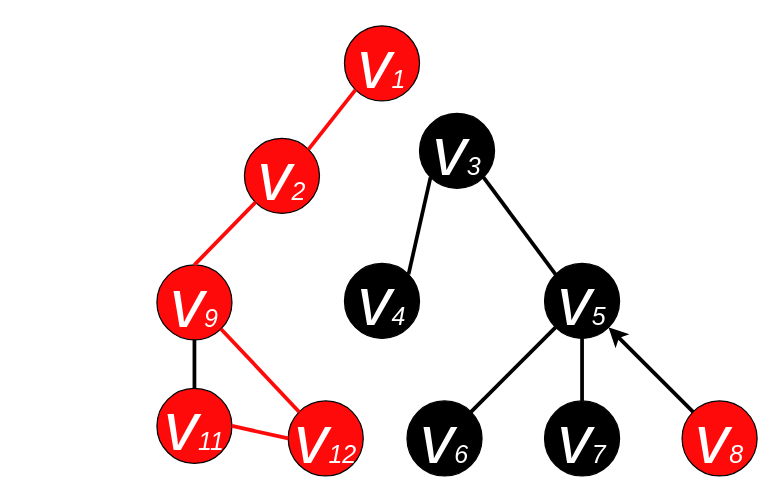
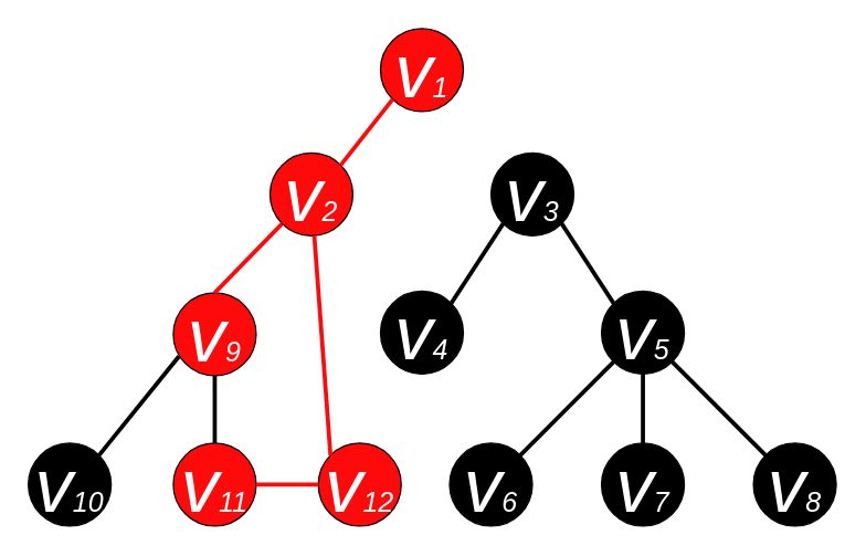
  <mxCell id="0" />
  <mxCell id="1" parent="0" />
  <mxCell id="2" value="&lt;i&gt;&lt;font color=&quot;#ffffff&quot; style=&quot;&quot;&gt;&lt;font style=&quot;font-size: 55px;&quot;&gt;v&lt;/font&gt;&lt;font style=&quot;font-size: 20px;&quot;&gt;1&lt;/font&gt;&lt;/font&gt;&lt;/i&gt;" style="ellipse;whiteSpace=wrap;html=1;aspect=fixed;fillColor=#FF0A0A;strokeColor=#000000;" parent="1" vertex="1"><mxGeometry x="275" y="20" width="60" height="60" as="geometry" /></mxCell>
  <mxCell id="3" value="&lt;i&gt;&lt;font style=&quot;&quot; color=&quot;#ffffff&quot;&gt;&lt;font style=&quot;font-size: 55px;&quot;&gt;v&lt;/font&gt;&lt;font style=&quot;font-size: 20px;&quot;&gt;2&lt;/font&gt;&lt;/font&gt;&lt;/i&gt;" style="ellipse;whiteSpace=wrap;html=1;aspect=fixed;fillColor=#FF0A0A;strokeColor=#000000;" parent="1" vertex="1"><mxGeometry x="195" y="110" width="60" height="60" as="geometry" /></mxCell>
- <mxCell id="4" value="&lt;i&gt;&lt;font style=&quot;&quot; color=&quot;#ffffff&quot;&gt;&lt;font style=&quot;font-size: 55px;&quot;&gt;v&lt;/font&gt;&lt;font style=&quot;font-size: 20px;&quot;&gt;3&lt;/font&gt;&lt;/font&gt;&lt;/i&gt;" style="ellipse;whiteSpace=wrap;html=1;aspect=fixed;fillColor=#000000;" parent="1" vertex="1"><mxGeometry x="335" y="90" width="60" height="60" as="geometry" /></mxCell>
+ <mxCell id="4" value="&lt;i&gt;&lt;font style=&quot;&quot; color=&quot;#ffffff&quot;&gt;&lt;font style=&quot;font-size: 55px;&quot;&gt;v&lt;/font&gt;&lt;font style=&quot;font-size: 20px;&quot;&gt;3&lt;/font&gt;&lt;/font&gt;&lt;/i&gt;" style="ellipse;whiteSpace=wrap;html=1;aspect=fixed;fillColor=#000000;" parent="1" vertex="1"><mxGeometry x="355" y="110" width="60" height="60" as="geometry" /></mxCell>
  <mxCell id="5" value="&lt;i&gt;&lt;font style=&quot;&quot; color=&quot;#ffffff&quot;&gt;&lt;font style=&quot;font-size: 55px;&quot;&gt;v&lt;/font&gt;&lt;font style=&quot;font-size: 20px;&quot;&gt;4&lt;/font&gt;&lt;/font&gt;&lt;/i&gt;" style="ellipse;whiteSpace=wrap;html=1;aspect=fixed;fillColor=#000000;" parent="1" vertex="1"><mxGeometry x="275" y="210" width="60" height="60" as="geometry" /></mxCell>
  <mxCell id="6" value="&lt;i&gt;&lt;font style=&quot;&quot; color=&quot;#ffffff&quot;&gt;&lt;font style=&quot;font-size: 55px;&quot;&gt;v&lt;/font&gt;&lt;font style=&quot;font-size: 20px;&quot;&gt;5&lt;/font&gt;&lt;/font&gt;&lt;/i&gt;" style="ellipse;whiteSpace=wrap;html=1;aspect=fixed;fillColor=#000000;" parent="1" vertex="1"><mxGeometry x="435" y="210" width="60" height="60" as="geometry" /></mxCell>
  <mxCell id="7" value="&lt;i&gt;&lt;font style=&quot;&quot; color=&quot;#ffffff&quot;&gt;&lt;font style=&quot;font-size: 55px;&quot;&gt;v&lt;/font&gt;&lt;font style=&quot;font-size: 20px;&quot;&gt;7&lt;/font&gt;&lt;/font&gt;&lt;/i&gt;" style="ellipse;whiteSpace=wrap;html=1;aspect=fixed;fillColor=#000000;" parent="1" vertex="1"><mxGeometry x="435" y="320" width="60" height="60" as="geometry" /></mxCell>
  <mxCell id="8" value="&lt;i&gt;&lt;font style=&quot;&quot; color=&quot;#ffffff&quot;&gt;&lt;font style=&quot;font-size: 55px;&quot;&gt;v&lt;/font&gt;&lt;font style=&quot;font-size: 20px;&quot;&gt;6&lt;/font&gt;&lt;/font&gt;&lt;/i&gt;" style="ellipse;whiteSpace=wrap;html=1;aspect=fixed;fillColor=#000000;" parent="1" vertex="1"><mxGeometry x="325" y="320" width="60" height="60" as="geometry" /></mxCell>
- <mxCell id="9" value="&lt;i&gt;&lt;font style=&quot;&quot; color=&quot;#ffffff&quot;&gt;&lt;font style=&quot;font-size: 55px;&quot;&gt;v&lt;/font&gt;&lt;font style=&quot;font-size: 20px;&quot;&gt;8&lt;/font&gt;&lt;/font&gt;&lt;/i&gt;" style="ellipse;whiteSpace=wrap;html=1;aspect=fixed;fillColor=#ff0a0a;" parent="1" vertex="1"><mxGeometry x="545" y="320" width="60" height="60" as="geometry" /></mxCell>
+ <mxCell id="9" value="&lt;i&gt;&lt;font style=&quot;&quot; color=&quot;#ffffff&quot;&gt;&lt;font style=&quot;font-size: 55px;&quot;&gt;v&lt;/font&gt;&lt;font style=&quot;font-size: 20px;&quot;&gt;8&lt;/font&gt;&lt;/font&gt;&lt;/i&gt;" style="ellipse;whiteSpace=wrap;html=1;aspect=fixed;fillColor=#000000;" parent="1" vertex="1"><mxGeometry x="545" y="320" width="60" height="60" as="geometry" /></mxCell>
  <mxCell id="10" value="" style="endArrow=none;html=1;rounded=0;fontSize=20;fontColor=#FFFFFF;exitX=1;exitY=0;exitDx=0;exitDy=0;entryX=0;entryY=1;entryDx=0;entryDy=0;strokeWidth=3;strokeColor=#FF0A0A;" parent="1" source="3" target="2" edge="1"><mxGeometry width="50" height="50" relative="1" as="geometry"><mxPoint x="395" y="220" as="sourcePoint" /><mxPoint x="445" y="170" as="targetPoint" /></mxGeometry></mxCell>
  <mxCell id="11" value="" style="endArrow=none;html=1;rounded=0;fontSize=20;fontColor=#FFFFFF;entryX=0;entryY=1;entryDx=0;entryDy=0;exitX=1;exitY=0;exitDx=0;exitDy=0;strokeWidth=3;" parent="1" source="5" target="4" edge="1"><mxGeometry width="50" height="50" relative="1" as="geometry"><mxPoint x="395" y="220" as="sourcePoint" /><mxPoint x="445" y="170" as="targetPoint" /></mxGeometry></mxCell>
  <mxCell id="12" value="" style="endArrow=none;html=1;rounded=0;fontSize=20;fontColor=#FFFFFF;entryX=1;entryY=1;entryDx=0;entryDy=0;exitX=0;exitY=0;exitDx=0;exitDy=0;strokeWidth=3;" parent="1" source="6" target="4" edge="1"><mxGeometry width="50" height="50" relative="1" as="geometry"><mxPoint x="395" y="220" as="sourcePoint" /><mxPoint x="445" y="170" as="targetPoint" /></mxGeometry></mxCell>
  <mxCell id="13" value="" style="endArrow=none;html=1;rounded=0;fontSize=20;fontColor=#FFFFFF;entryX=0;entryY=1;entryDx=0;entryDy=0;exitX=1;exitY=0;exitDx=0;exitDy=0;strokeWidth=3;" parent="1" source="8" target="6" edge="1"><mxGeometry width="50" height="50" relative="1" as="geometry"><mxPoint x="395" y="220" as="sourcePoint" /><mxPoint x="445" y="170" as="targetPoint" /></mxGeometry></mxCell>
  <mxCell id="14" value="" style="endArrow=none;html=1;rounded=0;fontSize=20;fontColor=#FFFFFF;entryX=0.5;entryY=1;entryDx=0;entryDy=0;exitX=0.5;exitY=0;exitDx=0;exitDy=0;strokeWidth=3;" parent="1" source="7" target="6" edge="1"><mxGeometry width="50" height="50" relative="1" as="geometry"><mxPoint x="395" y="220" as="sourcePoint" /><mxPoint x="445" y="170" as="targetPoint" /></mxGeometry></mxCell>
- <mxCell id="15" value="" style="endArrow=classic;html=1;rounded=0;fontSize=20;fontColor=#FFFFFF;entryX=1;entryY=1;entryDx=0;entryDy=0;exitX=0;exitY=0;exitDx=0;exitDy=0;strokeWidth=3;" parent="1" source="9" target="6" edge="1"><mxGeometry width="50" height="50" relative="1" as="geometry"><mxPoint x="395" y="220" as="sourcePoint" /><mxPoint x="445" y="170" as="targetPoint" /></mxGeometry></mxCell>
+ <mxCell id="15" value="" style="endArrow=none;html=1;rounded=0;fontSize=20;fontColor=#FFFFFF;entryX=1;entryY=1;entryDx=0;entryDy=0;exitX=0;exitY=0;exitDx=0;exitDy=0;strokeWidth=3;" parent="1" source="9" target="6" edge="1"><mxGeometry width="50" height="50" relative="1" as="geometry"><mxPoint x="395" y="220" as="sourcePoint" /><mxPoint x="445" y="170" as="targetPoint" /></mxGeometry></mxCell>
  <mxCell id="16" value="&lt;i&gt;&lt;font style=&quot;&quot; color=&quot;#ffffff&quot;&gt;&lt;font style=&quot;font-size: 55px;&quot;&gt;v&lt;/font&gt;&lt;font style=&quot;font-size: 20px;&quot;&gt;9&lt;/font&gt;&lt;/font&gt;&lt;/i&gt;" style="ellipse;whiteSpace=wrap;html=1;aspect=fixed;fillColor=#FF0A0A;" parent="1" vertex="1"><mxGeometry x="125" y="211.21" width="60" height="60" as="geometry" /></mxCell>
- <mxCell id="17" value="&lt;i&gt;&lt;font style=&quot;&quot; color=&quot;#ffffff&quot;&gt;&lt;font style=&quot;font-size: 55px;&quot;&gt;v&lt;/font&gt;&lt;font style=&quot;font-size: 20px;&quot;&gt;11&lt;/font&gt;&lt;/font&gt;&lt;/i&gt;" style="ellipse;whiteSpace=wrap;html=1;aspect=fixed;fillColor=#FF0A0A;" parent="1" vertex="1"><mxGeometry x="125" y="310" width="60" height="60" as="geometry" /></mxCell>
+ <mxCell id="17" value="&lt;i&gt;&lt;font style=&quot;&quot; color=&quot;#ffffff&quot;&gt;&lt;font style=&quot;font-size: 55px;&quot;&gt;v&lt;/font&gt;&lt;font style=&quot;font-size: 20px;&quot;&gt;11&lt;/font&gt;&lt;/font&gt;&lt;/i&gt;" style="ellipse;whiteSpace=wrap;html=1;aspect=fixed;fillColor=#FF0A0A;" parent="1" vertex="1"><mxGeometry x="125" y="320" width="60" height="60" as="geometry" /></mxCell>
+ <mxCell id="18" value="&lt;i&gt;&lt;font style=&quot;&quot; color=&quot;#ffffff&quot;&gt;&lt;font style=&quot;font-size: 55px;&quot;&gt;v&lt;/font&gt;&lt;font style=&quot;font-size: 20px;&quot;&gt;10&lt;/font&gt;&lt;/font&gt;&lt;/i&gt;" style="ellipse;whiteSpace=wrap;html=1;aspect=fixed;fillColor=#000000;direction=south;" parent="1" vertex="1"><mxGeometry x="20" y="320" width="60" height="60" as="geometry" /></mxCell>
  <mxCell id="19" value="&lt;i&gt;&lt;font style=&quot;&quot; color=&quot;#ffffff&quot;&gt;&lt;font style=&quot;font-size: 55px;&quot;&gt;v&lt;/font&gt;&lt;font style=&quot;font-size: 20px;&quot;&gt;12&lt;/font&gt;&lt;/font&gt;&lt;/i&gt;" style="ellipse;whiteSpace=wrap;html=1;aspect=fixed;fillColor=#FF0A0A;" parent="1" vertex="1"><mxGeometry x="230" y="320" width="60" height="60" as="geometry" /></mxCell>
+ <mxCell id="20" value="" style="endArrow=none;html=1;rounded=0;fontSize=20;fontColor=#FFFFFF;entryX=0.069;entryY=0.764;entryDx=0;entryDy=0;exitX=0;exitY=0;exitDx=0;exitDy=0;strokeWidth=3;entryPerimeter=0;" parent="1" source="18" edge="1" target="16"><mxGeometry width="50" height="50" relative="1" as="geometry"><mxPoint x="85" y="208.79" as="sourcePoint" /><mxPoint x="133.787" y="250.003" as="targetPoint" /></mxGeometry></mxCell>
  <mxCell id="21" value="" style="endArrow=none;html=1;rounded=0;fontSize=20;fontColor=#FFFFFF;entryX=0.5;entryY=1;entryDx=0;entryDy=0;exitX=0.5;exitY=0;exitDx=0;exitDy=0;strokeWidth=3;" parent="1" source="17" edge="1" target="16"><mxGeometry width="50" height="50" relative="1" as="geometry"><mxPoint x="85" y="208.79" as="sourcePoint" /><mxPoint x="155" y="258.79" as="targetPoint" /></mxGeometry></mxCell>
- <mxCell id="22" value="" style="endArrow=none;html=1;rounded=0;fontSize=20;fontColor=#FFFFFF;entryX=1;entryY=1;entryDx=0;entryDy=0;exitX=0;exitY=0;exitDx=0;exitDy=0;strokeWidth=3;strokeColor=#FF0A0A;" parent="1" source="19" edge="1" target="16"><mxGeometry width="50" height="50" relative="1" as="geometry"><mxPoint x="85" y="208.79" as="sourcePoint" /><mxPoint x="176.213" y="250.003" as="targetPoint" /></mxGeometry></mxCell>
+ <mxCell id="22" value="" style="endArrow=none;html=1;rounded=0;fontSize=20;fontColor=#FFFFFF;exitX=0;exitY=0;exitDx=0;exitDy=0;strokeWidth=3;strokeColor=#FF0A0A;" parent="1" source="19" edge="1" target="3"><mxGeometry width="50" height="50" relative="1" as="geometry"><mxPoint x="85" y="208.79" as="sourcePoint" /><mxPoint x="176.213" y="250.003" as="targetPoint" /></mxGeometry></mxCell>
  <mxCell id="23" value="" style="endArrow=none;html=1;rounded=0;fontSize=20;fontColor=#FFFFFF;exitX=0.5;exitY=0;exitDx=0;exitDy=0;entryX=0;entryY=1;entryDx=0;entryDy=0;strokeWidth=3;strokeColor=#FF0A0A;" parent="1" source="16" target="3" edge="1"><mxGeometry width="50" height="50" relative="1" as="geometry"><mxPoint x="256.213" y="128.787" as="sourcePoint" /><mxPoint x="293.787" y="81.213" as="targetPoint" /></mxGeometry></mxCell>
  <mxCell id="24" value="" style="endArrow=none;html=1;rounded=0;fontSize=20;fontColor=#FFFFFF;entryX=1;entryY=0.5;entryDx=0;entryDy=0;exitX=0;exitY=0.5;exitDx=0;exitDy=0;strokeWidth=3;strokeColor=#FF0A0A;" parent="1" source="19" target="17" edge="1"><mxGeometry width="50" height="50" relative="1" as="geometry"><mxPoint x="248.787" y="338.787" as="sourcePoint" /><mxPoint x="186.213" y="260.003" as="targetPoint" /></mxGeometry></mxCell>
